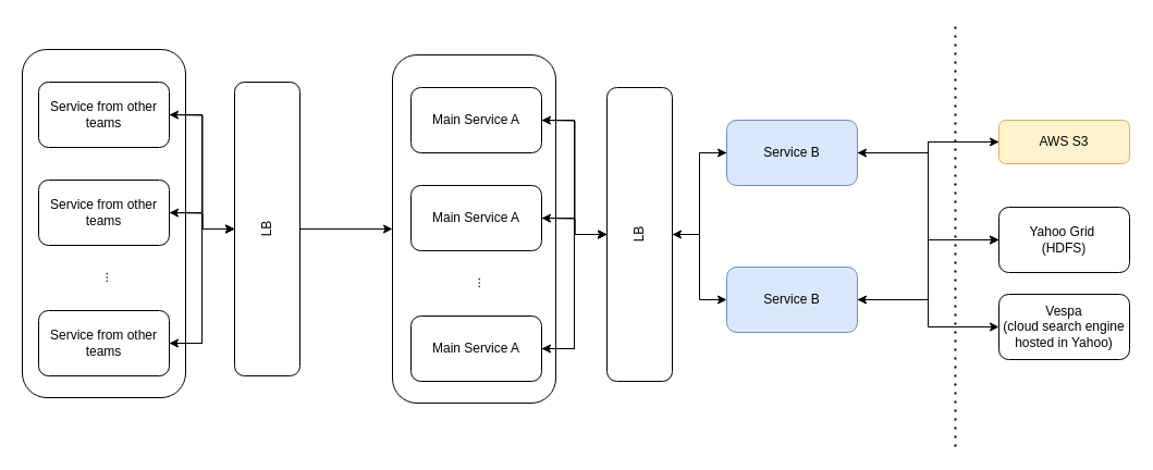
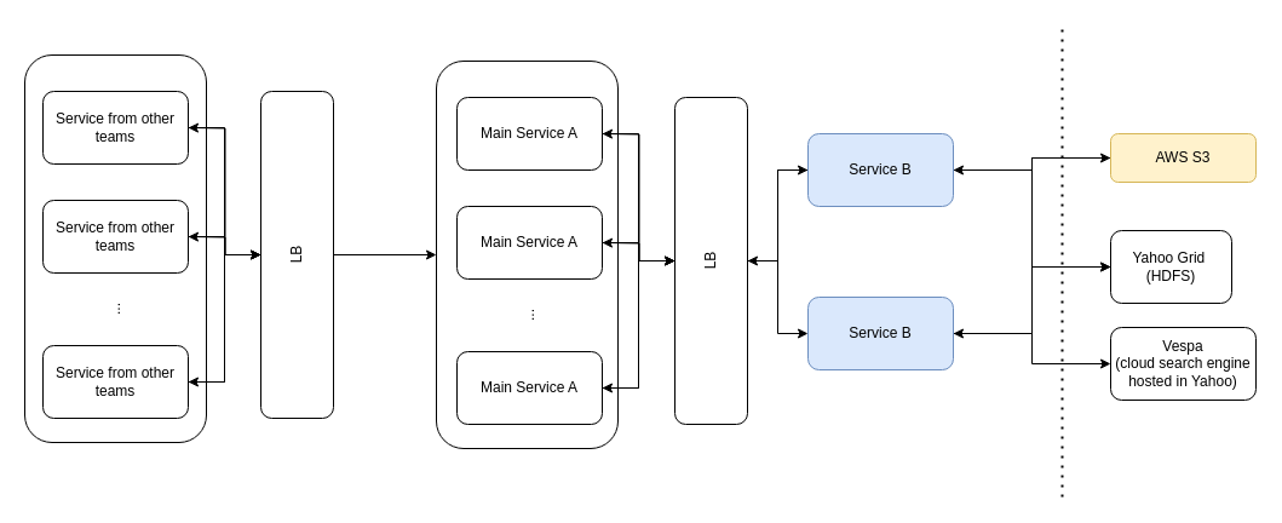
  <mxCell id="0" />
  <mxCell id="1" parent="0" />
  <mxCell id="2" value="" style="rounded=1;whiteSpace=wrap;html=1;" parent="1" vertex="1"><mxGeometry x="360" y="50" width="150" height="320" as="geometry" /></mxCell>
  <mxCell id="3" value="" style="edgeStyle=orthogonalEdgeStyle;rounded=0;orthogonalLoop=1;jettySize=auto;html=1;" parent="1" source="4" target="15" edge="1"><mxGeometry relative="1" as="geometry" /></mxCell>
  <mxCell id="4" value="Main Service A" style="rounded=1;whiteSpace=wrap;html=1;" parent="1" vertex="1"><mxGeometry x="377" y="80" width="120" height="60" as="geometry" /></mxCell>
  <mxCell id="5" style="edgeStyle=orthogonalEdgeStyle;rounded=0;orthogonalLoop=1;jettySize=auto;html=1;entryX=0.5;entryY=0;entryDx=0;entryDy=0;" parent="1" source="6" target="15" edge="1"><mxGeometry relative="1" as="geometry" /></mxCell>
  <mxCell id="6" value="Main Service A" style="rounded=1;whiteSpace=wrap;html=1;" parent="1" vertex="1"><mxGeometry x="377" y="170" width="120" height="60" as="geometry" /></mxCell>
  <mxCell id="7" style="edgeStyle=orthogonalEdgeStyle;rounded=0;orthogonalLoop=1;jettySize=auto;html=1;entryX=0.5;entryY=0;entryDx=0;entryDy=0;" parent="1" source="8" target="15" edge="1"><mxGeometry relative="1" as="geometry" /></mxCell>
  <mxCell id="8" value="Main Service A" style="rounded=1;whiteSpace=wrap;html=1;" parent="1" vertex="1"><mxGeometry x="377" y="290" width="120" height="60" as="geometry" /></mxCell>
  <mxCell id="9" value="..." style="text;html=1;strokeColor=none;fillColor=none;align=center;verticalAlign=middle;whiteSpace=wrap;rounded=0;rotation=-90;" parent="1" vertex="1"><mxGeometry x="417" y="250" width="40" height="20" as="geometry" /></mxCell>
  <mxCell id="10" style="edgeStyle=orthogonalEdgeStyle;rounded=0;orthogonalLoop=1;jettySize=auto;html=1;entryX=0;entryY=0.5;entryDx=0;entryDy=0;" parent="1" source="15" target="19" edge="1"><mxGeometry relative="1" as="geometry" /></mxCell>
  <mxCell id="11" style="edgeStyle=orthogonalEdgeStyle;rounded=0;orthogonalLoop=1;jettySize=auto;html=1;entryX=0;entryY=0.5;entryDx=0;entryDy=0;" parent="1" source="15" target="22" edge="1"><mxGeometry relative="1" as="geometry" /></mxCell>
  <mxCell id="12" style="edgeStyle=orthogonalEdgeStyle;rounded=0;orthogonalLoop=1;jettySize=auto;html=1;" parent="1" source="15" edge="1"><mxGeometry relative="1" as="geometry"><mxPoint x="497" y="110" as="targetPoint" /></mxGeometry></mxCell>
  <mxCell id="13" style="edgeStyle=orthogonalEdgeStyle;rounded=0;orthogonalLoop=1;jettySize=auto;html=1;" parent="1" source="15" edge="1"><mxGeometry relative="1" as="geometry"><mxPoint x="497" y="200" as="targetPoint" /></mxGeometry></mxCell>
  <mxCell id="14" style="edgeStyle=orthogonalEdgeStyle;rounded=0;orthogonalLoop=1;jettySize=auto;html=1;entryX=1;entryY=0.5;entryDx=0;entryDy=0;" parent="1" source="15" target="8" edge="1"><mxGeometry relative="1" as="geometry" /></mxCell>
  <mxCell id="15" value="LB" style="rounded=1;whiteSpace=wrap;html=1;rotation=-90;" parent="1" vertex="1"><mxGeometry x="452" y="185" width="270" height="60" as="geometry" /></mxCell>
  <mxCell id="16" style="edgeStyle=orthogonalEdgeStyle;rounded=0;orthogonalLoop=1;jettySize=auto;html=1;exitX=1;exitY=0.5;exitDx=0;exitDy=0;" parent="1" source="19" target="24" edge="1"><mxGeometry relative="1" as="geometry" /></mxCell>
  <mxCell id="17" style="edgeStyle=orthogonalEdgeStyle;rounded=0;orthogonalLoop=1;jettySize=auto;html=1;entryX=0;entryY=0.5;entryDx=0;entryDy=0;" parent="1" source="19" target="26" edge="1"><mxGeometry relative="1" as="geometry" /></mxCell>
  <mxCell id="18" style="edgeStyle=orthogonalEdgeStyle;rounded=0;orthogonalLoop=1;jettySize=auto;html=1;entryX=0.5;entryY=1;entryDx=0;entryDy=0;" parent="1" source="19" target="15" edge="1"><mxGeometry relative="1" as="geometry" /></mxCell>
  <mxCell id="19" value="Service B" style="rounded=1;whiteSpace=wrap;html=1;fillColor=#dae8fc;strokeColor=#6c8ebf;" parent="1" vertex="1"><mxGeometry x="667" y="110" width="120" height="60" as="geometry" /></mxCell>
  <mxCell id="20" style="edgeStyle=orthogonalEdgeStyle;rounded=0;orthogonalLoop=1;jettySize=auto;html=1;entryX=0;entryY=0.5;entryDx=0;entryDy=0;" parent="1" source="22" target="28" edge="1"><mxGeometry relative="1" as="geometry" /></mxCell>
  <mxCell id="21" style="edgeStyle=orthogonalEdgeStyle;rounded=0;orthogonalLoop=1;jettySize=auto;html=1;entryX=0;entryY=0.5;entryDx=0;entryDy=0;" parent="1" source="22" target="26" edge="1"><mxGeometry relative="1" as="geometry" /></mxCell>
  <mxCell id="22" value="Service B" style="rounded=1;whiteSpace=wrap;html=1;fillColor=#dae8fc;strokeColor=#6c8ebf;" parent="1" vertex="1"><mxGeometry x="667" y="245" width="120" height="60" as="geometry" /></mxCell>
  <mxCell id="23" value="" style="edgeStyle=orthogonalEdgeStyle;rounded=0;orthogonalLoop=1;jettySize=auto;html=1;" parent="1" source="24" target="19" edge="1"><mxGeometry relative="1" as="geometry" /></mxCell>
  <mxCell id="24" value="AWS S3" style="rounded=1;whiteSpace=wrap;html=1;fillColor=#fff2cc;strokeColor=#d6b656;" parent="1" vertex="1"><mxGeometry x="917" y="110" width="120" height="40" as="geometry" /></mxCell>
  <mxCell id="25" style="edgeStyle=orthogonalEdgeStyle;rounded=0;orthogonalLoop=1;jettySize=auto;html=1;entryX=1;entryY=0.5;entryDx=0;entryDy=0;" parent="1" source="26" target="22" edge="1"><mxGeometry relative="1" as="geometry" /></mxCell>
- <mxCell id="26" value="Yahoo Grid&amp;nbsp; &lt;br&gt;(HDFS)" style="rounded=1;whiteSpace=wrap;html=1;" parent="1" vertex="1"><mxGeometry x="917" y="190" width="120" height="60" as="geometry" /></mxCell>
+ <mxCell id="26" value="Yahoo Grid&amp;nbsp; &lt;br&gt;(HDFS)" style="rounded=1;whiteSpace=wrap;html=1;" parent="1" vertex="1"><mxGeometry x="917" y="190" width="100" height="60" as="geometry" /></mxCell>
  <mxCell id="27" value="" style="endArrow=none;dashed=1;html=1;dashPattern=1 3;strokeWidth=2;" parent="1" edge="1"><mxGeometry width="50" height="50" relative="1" as="geometry"><mxPoint x="877" y="410" as="sourcePoint" /><mxPoint x="877" y="20" as="targetPoint" /></mxGeometry></mxCell>
  <mxCell id="28" value="Vespa &lt;br&gt;(cloud search engine hosted in Yahoo)" style="rounded=1;whiteSpace=wrap;html=1;" parent="1" vertex="1"><mxGeometry x="917" y="270" width="120" height="60" as="geometry" /></mxCell>
  <mxCell id="29" value="" style="rounded=1;whiteSpace=wrap;html=1;" vertex="1" parent="1"><mxGeometry x="20" y="45" width="150" height="320" as="geometry" /></mxCell>
  <mxCell id="30" value="" style="edgeStyle=orthogonalEdgeStyle;rounded=0;orthogonalLoop=1;jettySize=auto;html=1;" edge="1" parent="1" source="31" target="41"><mxGeometry relative="1" as="geometry" /></mxCell>
  <mxCell id="31" value="Service from other teams" style="rounded=1;whiteSpace=wrap;html=1;" vertex="1" parent="1"><mxGeometry x="35" y="75" width="120" height="60" as="geometry" /></mxCell>
  <mxCell id="32" style="edgeStyle=orthogonalEdgeStyle;rounded=0;orthogonalLoop=1;jettySize=auto;html=1;entryX=0.5;entryY=0;entryDx=0;entryDy=0;" edge="1" parent="1" source="33" target="41"><mxGeometry relative="1" as="geometry" /></mxCell>
  <mxCell id="33" value="Service from other teams" style="rounded=1;whiteSpace=wrap;html=1;" vertex="1" parent="1"><mxGeometry x="35" y="165" width="120" height="60" as="geometry" /></mxCell>
  <mxCell id="34" style="edgeStyle=orthogonalEdgeStyle;rounded=0;orthogonalLoop=1;jettySize=auto;html=1;entryX=0.5;entryY=0;entryDx=0;entryDy=0;" edge="1" parent="1" source="35" target="41"><mxGeometry relative="1" as="geometry" /></mxCell>
  <mxCell id="35" value="Service from other teams" style="rounded=1;whiteSpace=wrap;html=1;" vertex="1" parent="1"><mxGeometry x="35" y="285" width="120" height="60" as="geometry" /></mxCell>
  <mxCell id="36" value="..." style="text;html=1;strokeColor=none;fillColor=none;align=center;verticalAlign=middle;whiteSpace=wrap;rounded=0;rotation=-90;" vertex="1" parent="1"><mxGeometry x="75" y="245" width="40" height="20" as="geometry" /></mxCell>
  <mxCell id="37" style="edgeStyle=orthogonalEdgeStyle;rounded=0;orthogonalLoop=1;jettySize=auto;html=1;" edge="1" parent="1" source="41"><mxGeometry relative="1" as="geometry"><mxPoint x="155" y="105" as="targetPoint" /></mxGeometry></mxCell>
  <mxCell id="38" style="edgeStyle=orthogonalEdgeStyle;rounded=0;orthogonalLoop=1;jettySize=auto;html=1;" edge="1" parent="1" source="41"><mxGeometry relative="1" as="geometry"><mxPoint x="155" y="195" as="targetPoint" /></mxGeometry></mxCell>
  <mxCell id="39" style="edgeStyle=orthogonalEdgeStyle;rounded=0;orthogonalLoop=1;jettySize=auto;html=1;entryX=1;entryY=0.5;entryDx=0;entryDy=0;" edge="1" parent="1" source="41" target="35"><mxGeometry relative="1" as="geometry" /></mxCell>
  <mxCell id="40" style="edgeStyle=orthogonalEdgeStyle;rounded=0;orthogonalLoop=1;jettySize=auto;html=1;entryX=0;entryY=0.5;entryDx=0;entryDy=0;" edge="1" parent="1" source="41" target="2"><mxGeometry relative="1" as="geometry" /></mxCell>
  <mxCell id="41" value="LB" style="rounded=1;whiteSpace=wrap;html=1;rotation=-90;" vertex="1" parent="1"><mxGeometry x="110" y="180" width="270" height="60" as="geometry" /></mxCell>
